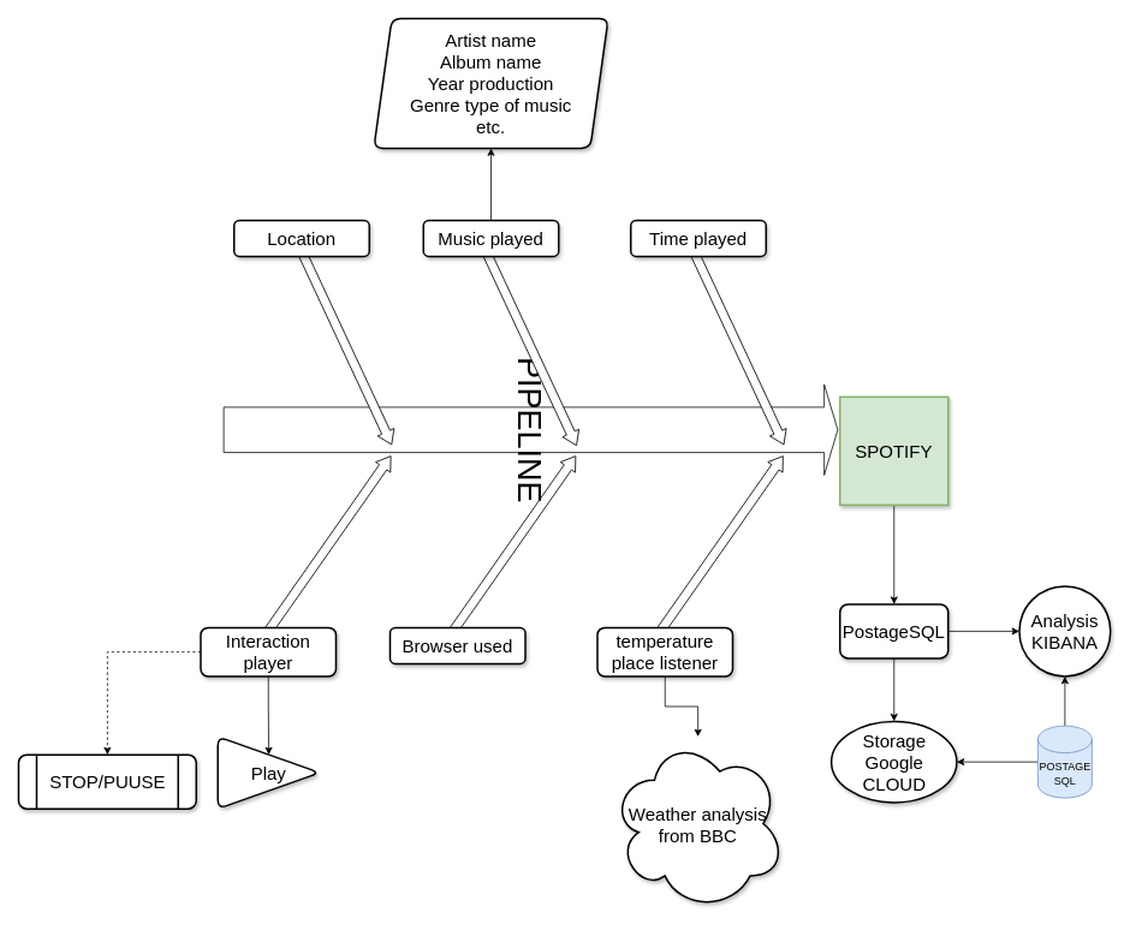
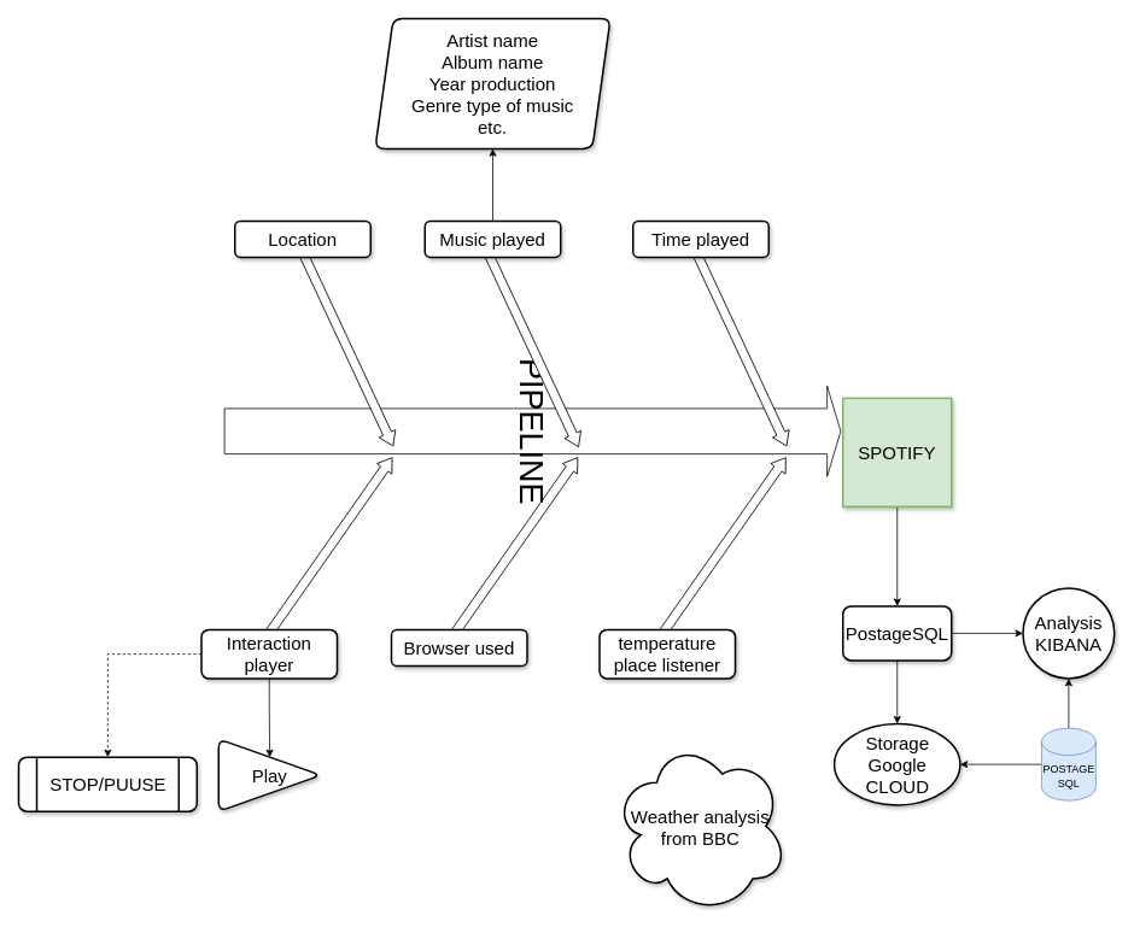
  <mxCell id="0" style=";html=1;" />
  <mxCell id="1" style=";html=1;" parent="0" />
  <mxCell id="2" value="" style="html=1;shadow=0;dashed=0;align=center;verticalAlign=middle;shape=mxgraph.arrows2.arrow;dy=0.5;dx=15;direction=north;notch=0;rounded=0;strokeWidth=1;fontSize=20;rotation=35;" parent="1" vertex="1"><mxGeometry x="354" y="484" width="20" height="240" as="geometry" /></mxCell>
  <mxCell id="3" value="" style="html=1;shadow=0;dashed=0;align=center;verticalAlign=middle;shape=mxgraph.arrows2.arrow;dy=0.5;dx=15;direction=north;notch=0;rounded=0;strokeWidth=1;fontSize=20;rotation=35;" parent="1" vertex="1"><mxGeometry x="559" y="484" width="20" height="240" as="geometry" /></mxCell>
  <mxCell id="4" value="" style="html=1;shadow=0;dashed=0;align=center;verticalAlign=middle;shape=mxgraph.arrows2.arrow;dy=0.5;dx=15;direction=north;notch=0;rounded=0;strokeWidth=1;fontSize=20;rotation=35;" parent="1" vertex="1"><mxGeometry x="789" y="484" width="20" height="240" as="geometry" /></mxCell>
  <mxCell id="5" value="&lt;font style=&quot;font-size: 36px;&quot;&gt;PIPELINE&lt;/font&gt;" style="html=1;shadow=0;dashed=0;align=center;verticalAlign=middle;shape=mxgraph.arrows2.arrow;dy=0.5;dx=15;direction=north;notch=0;rounded=0;strokeWidth=1;fontSize=20;rotation=90;fillColor=none;fillStyle=solid;" parent="1" vertex="1"><mxGeometry x="537.75" y="136" width="100.5" height="681" as="geometry" /></mxCell>
  <mxCell id="6" value="" style="html=1;shadow=0;dashed=0;align=center;verticalAlign=middle;shape=mxgraph.arrows2.arrow;dy=0.5;dx=15;direction=north;notch=0;rounded=0;strokeWidth=1;fontSize=20;rotation=155;" parent="1" vertex="1"><mxGeometry x="373" y="264" width="20" height="240" as="geometry" /></mxCell>
  <mxCell id="7" value="" style="html=1;shadow=0;dashed=0;align=center;verticalAlign=middle;shape=mxgraph.arrows2.arrow;dy=0.5;dx=15;direction=north;notch=0;rounded=0;strokeWidth=1;fontSize=20;rotation=155;" parent="1" vertex="1"><mxGeometry x="578" y="265" width="20" height="240" as="geometry" /></mxCell>
  <mxCell id="8" value="" style="html=1;shadow=0;dashed=0;align=center;verticalAlign=middle;shape=mxgraph.arrows2.arrow;dy=0.5;dx=15;direction=north;notch=0;rounded=0;strokeWidth=1;fontSize=20;rotation=155;" parent="1" vertex="1"><mxGeometry x="808" y="264" width="20" height="240" as="geometry" /></mxCell>
  <mxCell id="9" value="Location" style="rounded=1;whiteSpace=wrap;html=1;shadow=1;strokeWidth=2;fontSize=20;" parent="1" vertex="1"><mxGeometry x="259" y="244" width="150" height="40" as="geometry" /></mxCell>
  <mxCell id="10" value="" style="edgeStyle=orthogonalEdgeStyle;rounded=0;orthogonalLoop=1;jettySize=auto;html=1;" parent="1" source="11" target="32" edge="1"><mxGeometry relative="1" as="geometry" /></mxCell>
  <mxCell id="11" value="Music played" style="rounded=1;whiteSpace=wrap;html=1;shadow=1;strokeWidth=2;fontSize=20;" parent="1" vertex="1"><mxGeometry x="469" y="244" width="150" height="40" as="geometry" /></mxCell>
  <mxCell id="12" value="Time played" style="rounded=1;whiteSpace=wrap;html=1;shadow=1;strokeWidth=2;fontSize=20;" parent="1" vertex="1"><mxGeometry x="699" y="244" width="150" height="40" as="geometry" /></mxCell>
  <mxCell id="13" value="" style="edgeStyle=orthogonalEdgeStyle;rounded=0;orthogonalLoop=1;jettySize=auto;html=1;" parent="1" source="15" target="22" edge="1"><mxGeometry relative="1" as="geometry" /></mxCell>
  <mxCell id="14" value="" style="edgeStyle=orthogonalEdgeStyle;rounded=0;orthogonalLoop=1;jettySize=auto;html=1;dashed=1;" parent="1" source="15" target="23" edge="1"><mxGeometry relative="1" as="geometry" /></mxCell>
  <mxCell id="15" value="Interaction player" style="rounded=1;whiteSpace=wrap;html=1;shadow=1;strokeWidth=2;fontSize=20;" parent="1" vertex="1"><mxGeometry x="222" y="696" width="150" height="54" as="geometry" /></mxCell>
  <mxCell id="16" value="Browser used" style="rounded=1;whiteSpace=wrap;html=1;shadow=1;strokeWidth=2;fontSize=20;" parent="1" vertex="1"><mxGeometry x="432" y="696" width="150" height="40" as="geometry" /></mxCell>
- <mxCell id="17" value="" style="edgeStyle=orthogonalEdgeStyle;rounded=0;orthogonalLoop=1;jettySize=auto;html=1;" parent="1" source="18" target="21" edge="1"><mxGeometry relative="1" as="geometry" /></mxCell>
  <mxCell id="18" value="temperature place listener" style="rounded=1;whiteSpace=wrap;html=1;shadow=1;strokeWidth=2;fontSize=20;" parent="1" vertex="1"><mxGeometry x="662" y="696" width="150" height="54" as="geometry" /></mxCell>
  <mxCell id="19" value="" style="edgeStyle=orthogonalEdgeStyle;rounded=0;orthogonalLoop=1;jettySize=auto;html=1;" parent="1" source="20" target="26" edge="1"><mxGeometry relative="1" as="geometry" /></mxCell>
  <mxCell id="20" value="SPOTIFY" style="whiteSpace=wrap;html=1;shadow=1;strokeWidth=2;fontSize=20;fillColor=#d5e8d4;strokeColor=#82b366;rounded=0;" parent="1" vertex="1"><mxGeometry x="931" y="440" width="120" height="120" as="geometry" /></mxCell>
  <mxCell id="21" value="Weather analysis from BBC" style="ellipse;shape=cloud;whiteSpace=wrap;html=1;fontSize=20;rounded=1;shadow=1;strokeWidth=2;" parent="1" vertex="1"><mxGeometry x="677" y="817" width="193" height="193" as="geometry" /></mxCell>
  <mxCell id="22" value="Play" style="triangle;whiteSpace=wrap;html=1;fontSize=20;rounded=1;shadow=1;strokeWidth=2;" parent="1" vertex="1"><mxGeometry x="241" y="817" width="113" height="80" as="geometry" /></mxCell>
  <mxCell id="23" value="STOP/PUUSE" style="shape=process;whiteSpace=wrap;html=1;backgroundOutline=1;fontSize=20;rounded=1;shadow=1;strokeWidth=2;" parent="1" vertex="1"><mxGeometry x="20" y="837" width="197" height="60" as="geometry" /></mxCell>
  <mxCell id="24" value="" style="edgeStyle=orthogonalEdgeStyle;rounded=0;orthogonalLoop=1;jettySize=auto;html=1;" parent="1" source="26" target="27" edge="1"><mxGeometry relative="1" as="geometry" /></mxCell>
  <mxCell id="25" value="" style="edgeStyle=orthogonalEdgeStyle;rounded=0;orthogonalLoop=1;jettySize=auto;html=1;" parent="1" source="26" target="28" edge="1"><mxGeometry relative="1" as="geometry" /></mxCell>
  <mxCell id="26" value="PostageSQL" style="rounded=1;whiteSpace=wrap;html=1;fontSize=20;shadow=1;strokeWidth=2;" parent="1" vertex="1"><mxGeometry x="931" y="670" width="120" height="60" as="geometry" /></mxCell>
  <mxCell id="27" value="Analysis KIBANA" style="ellipse;whiteSpace=wrap;html=1;fontSize=20;rounded=1;shadow=1;strokeWidth=2;" parent="1" vertex="1"><mxGeometry x="1130" y="650" width="101" height="100" as="geometry" /></mxCell>
  <mxCell id="28" value="Storage Google CLOUD" style="ellipse;whiteSpace=wrap;html=1;fontSize=20;rounded=1;shadow=1;strokeWidth=2;" parent="1" vertex="1"><mxGeometry x="921.5" y="800" width="139" height="90" as="geometry" /></mxCell>
  <mxCell id="29" value="" style="edgeStyle=orthogonalEdgeStyle;rounded=0;orthogonalLoop=1;jettySize=auto;html=1;" parent="1" source="31" target="28" edge="1"><mxGeometry relative="1" as="geometry" /></mxCell>
  <mxCell id="30" value="" style="edgeStyle=orthogonalEdgeStyle;rounded=0;orthogonalLoop=1;jettySize=auto;html=1;" parent="1" source="31" target="27" edge="1"><mxGeometry relative="1" as="geometry" /></mxCell>
  <mxCell id="31" value="POSTAGE SQL" style="shape=cylinder3;whiteSpace=wrap;html=1;boundedLbl=1;backgroundOutline=1;size=15;fillColor=#dae8fc;strokeColor=#6c8ebf;" parent="1" vertex="1"><mxGeometry x="1150.5" y="805" width="60" height="80" as="geometry" /></mxCell>
  <mxCell id="32" value="Artist name&lt;br&gt;Album name&lt;br&gt;Year production&lt;br&gt;Genre type of music&lt;br&gt;etc." style="shape=parallelogram;perimeter=parallelogramPerimeter;whiteSpace=wrap;html=1;fixedSize=1;fontSize=20;rounded=1;shadow=1;strokeWidth=2;" parent="1" vertex="1"><mxGeometry x="414" y="20" width="260" height="144" as="geometry" /></mxCell>
